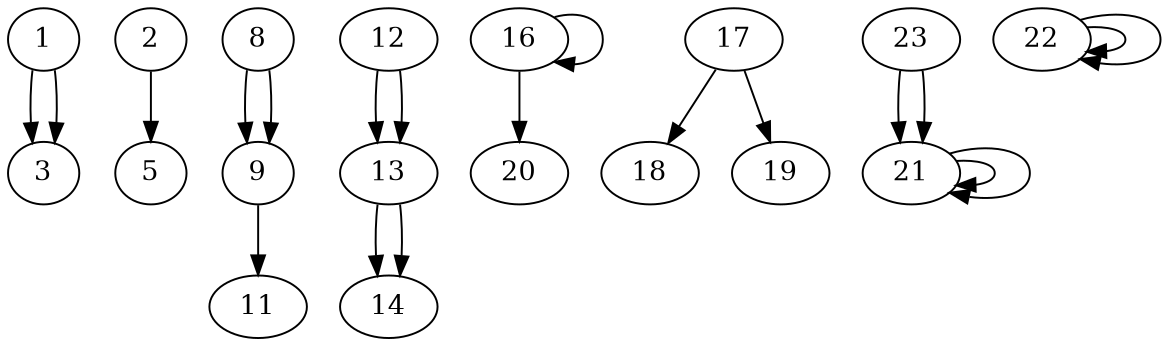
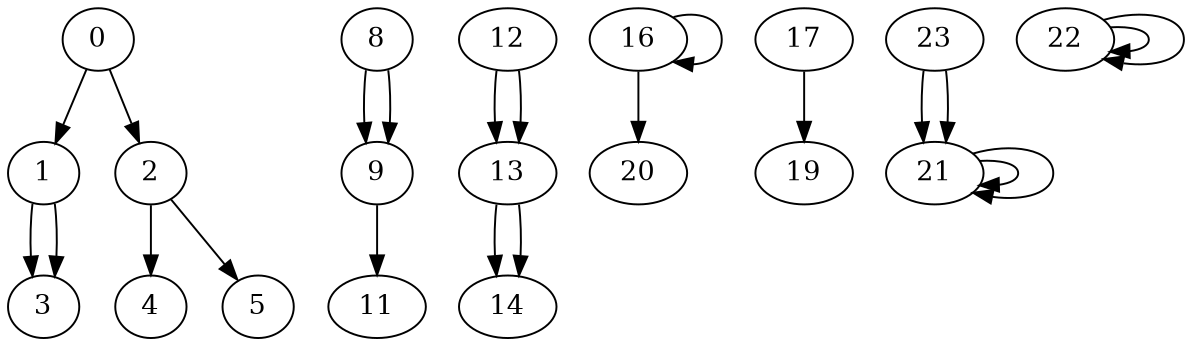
  digraph {
    splines=false
    node [fillcolor=white shape=ellipse style=filled]
+   0 [height=0.2 width=0.2]
    1 [height=0.2 width=0.2]
    2 [height=0.2 width=0.2]
    3 [height=0.2 width=0.2]
+   4 [height=0.2 width=0.2]
    5 [height=0.2 width=0.2]
    8 [height=0.2 width=0.2]
    9 [height=0.2 width=0.2]
    11 [height=0.2 width=0.2]
    12 [height=0.2 width=0.2]
    13 [height=0.2 width=0.2]
    14 [height=0.2 width=0.2]
    16 [height=0.2 width=0.2]
    20 [height=0.2 width=0.2]
    17 [height=0.2 width=0.2]
-   18 [height=0.2 width=0.2]
    19 [height=0.2 width=0.2]
    21 [height=0.2 width=0.2]
    22 [height=0.2 width=0.2]
    23 [height=0.2 width=0.2]
+   0 -> 1
+   0 -> 2
    1 -> 3
    1 -> 3
+   2 -> 4
    2 -> 5
    8 -> 9
    8 -> 9
    9 -> 11
    12 -> 13
    12 -> 13
    13 -> 14
    13 -> 14
    16 -> 16
    16 -> 20
-   17 -> 18
    17 -> 19
    21 -> 21
    21 -> 21
    22 -> 22
    22 -> 22
    23 -> 21
    23 -> 21
  }
